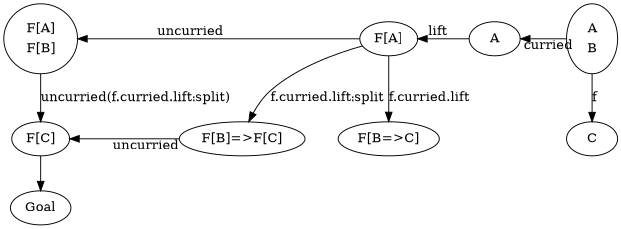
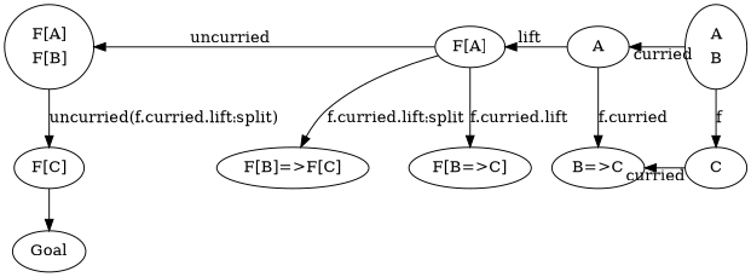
  digraph {
    node [group=1]
    n1 [label=<<table border='0' cellborder='0'><tr><td>F[A]</td></tr><tr><td>F[B]</td></tr></table>>]
    n2 [group=3 label="F[A]"]
    n3 [group=5 label=<<table border='0' cellborder='0'><tr><td>A</td></tr><tr><td>B</td></tr></table>>]
    n4 [group=4 label=A]
    n5 [label="F[C]"]
    n6 [group=2 label="F[B]=>F[C]"]
    C [group=5]
+   n8 [group=4 label="B=>C"]
    n9 [group=3 label="F[B=>C]"]
    Goal [group=""]
    subgraph sub_1 {
      rank=same
      n1
      n2
      n3
      n4
    }
    subgraph sub_2 {
      rank=same
      n5
      n6
      C
+     n8
      n9
    }
    n1 -> n2 [dir=back xlabel=uncurried]
    n1 -> n5 [label="uncurried(f.curried.lift⨾split)"]
    n2 -> n4 [dir=back xlabel=lift]
    n2 -> n6 [label="f.curried.lift⨾split"]
    n2 -> n9 [label="f.curried.lift"]
    n3 -> C [label=f]
    n4 -> n3 [dir=back xlabel=curried]
-   n5 -> n6 [dir=back xlabel=uncurried]
+   n4 -> n8 [label="f.curried"]
    n5 -> Goal
    n6 -> n9 [dir=back style=invis xlabel=split]
+   n8 -> C [dir=back xlabel=curried]
  }
